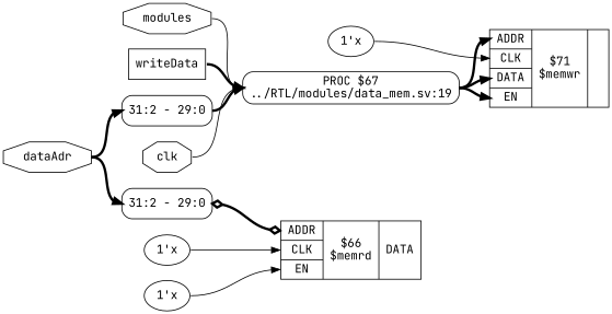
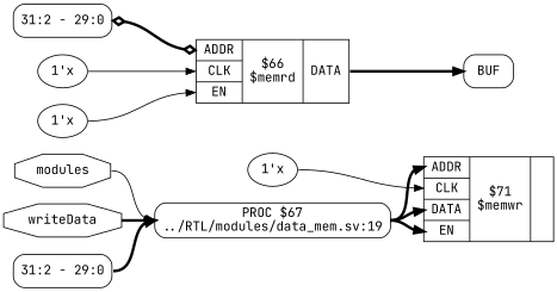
  digraph {
    fontname="JetBrains Mono"
    rankdir=LR
    remincross=true
    node [fontname="JetBrains Mono" shape=octagon]
    edge [color=black fontname="JetBrains Mono" headport=w tailport=e style="setlinewidth(3)"]
    n1 [color=black fontcolor=black label=modules]
    n2 [label="PROC $67\n../RTL/modules/data_mem.sv:19" shape=box style=rounded]
    n3 [label="{{<p13> ADDR|<p14> CLK|<p15> DATA|<p16> EN}|$71\n$memwr|{}}" shape=record]
-   n4 [color=black fontcolor=black label=writeData shape=box]
-   n5 [color=black fontcolor=black label=dataAdr]
+   n4 [color=black fontcolor=black label=writeData]
    n6 [label="<s0> 31:2 - 29:0 " shape=record style=rounded]
    n7 [label="<s0> 31:2 - 29:0 " shape=record style=rounded]
    n8 [label="{{<p13> ADDR|<p14> CLK|<p16> EN}|$66\n$memrd|{<p15> DATA}}" shape=record]
-   n9 [color=black fontcolor=black label=clk]
    n10 [label="1'x" shape=""]
    n11 [label="1'x" shape=""]
+   n12 [label=BUF shape=box style=rounded]
    n13 [label="1'x" shape=""]
    n1 -> n2 [style=""]
    n2 -> n3 [headport="p16:w"]
    n2 -> n3 [headport="p15:w"]
    n2 -> n3 [headport="p13:w"]
    n4 -> n2
-   n5 -> n6 [headport="s0:w"]
-   n5 -> n7 [headport="s0:w"]
    n6 -> n8 [arrowhead=odiamond arrowtail=odiamond dir=both headport="p13:w"]
    n7 -> n2
-   n9 -> n2 [style=""]
+   n8 -> n12 [headport="w:w" tailport="p15:e"]
    n10 -> n3 [headport="p14:w" style=""]
    n11 -> n8 [headport="p16:w" style=""]
    n13 -> n8 [headport="p14:w" style=""]
  }
